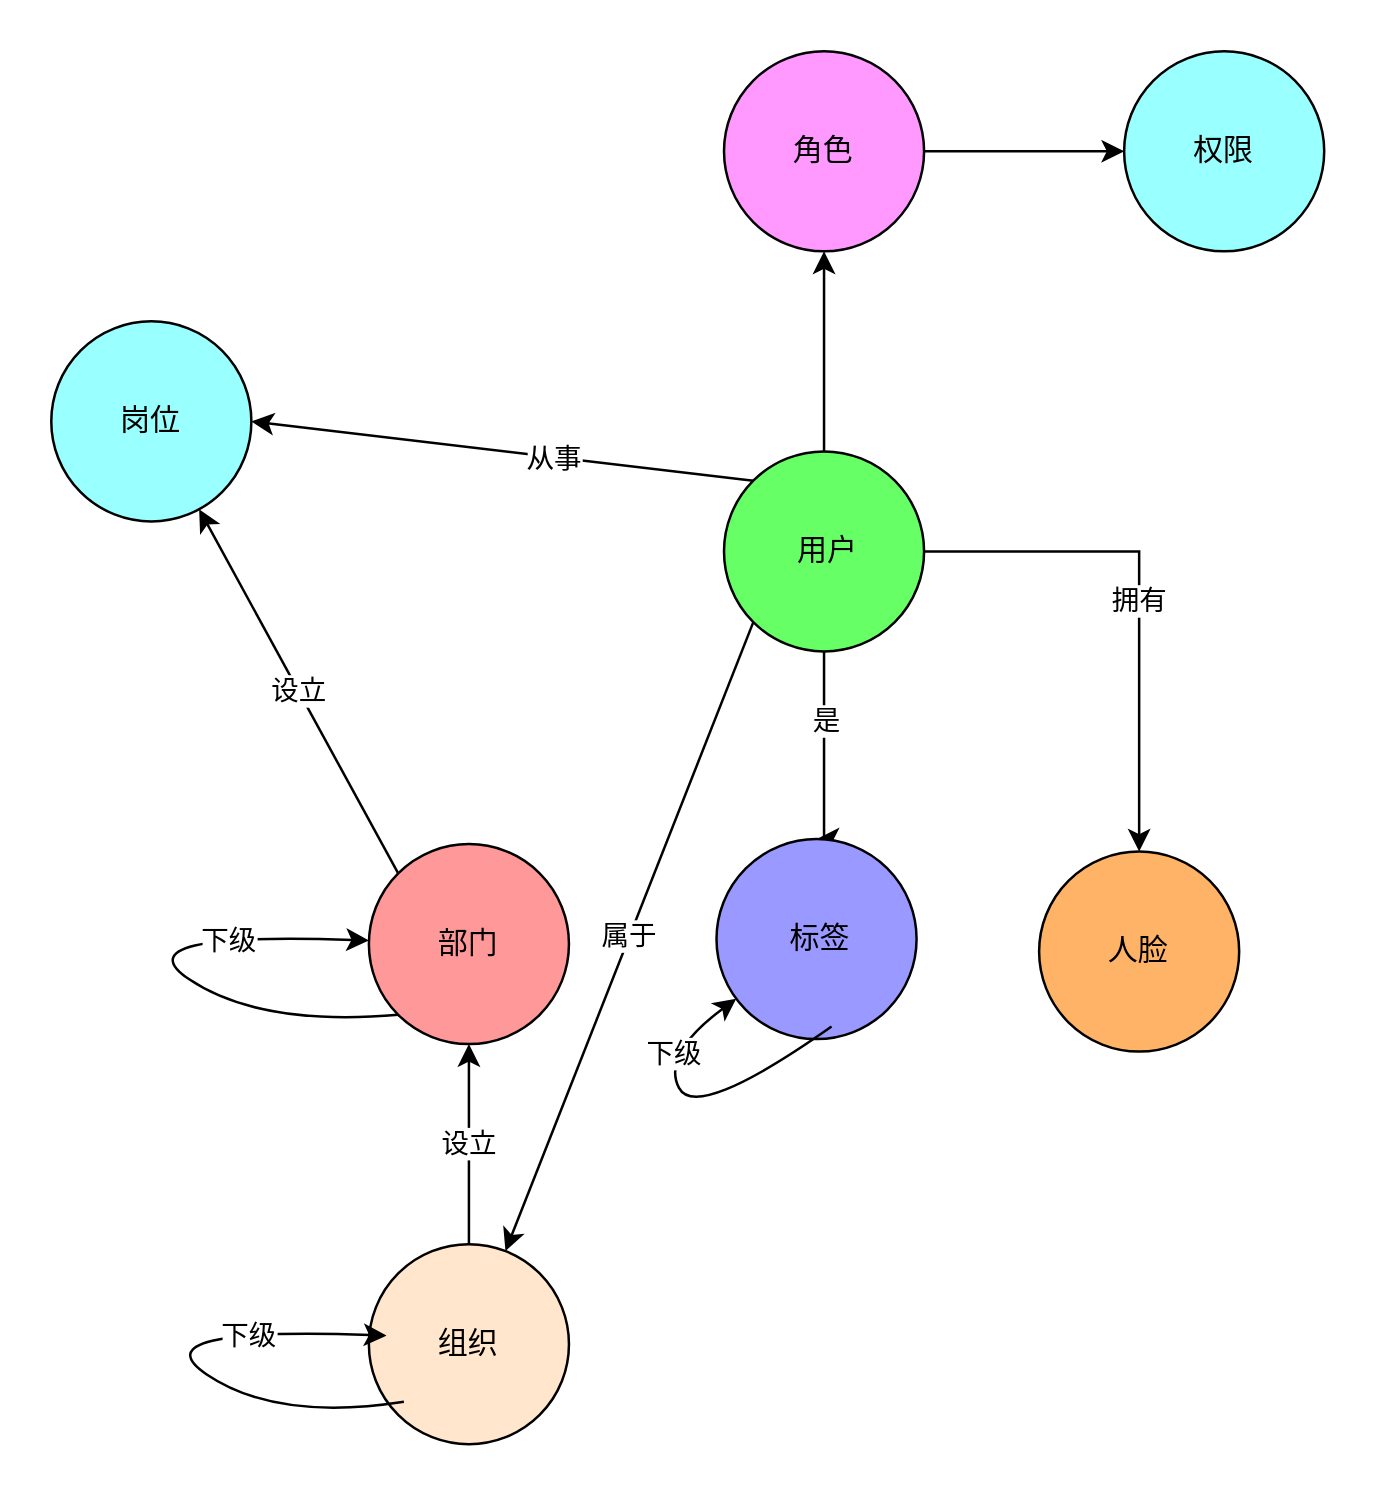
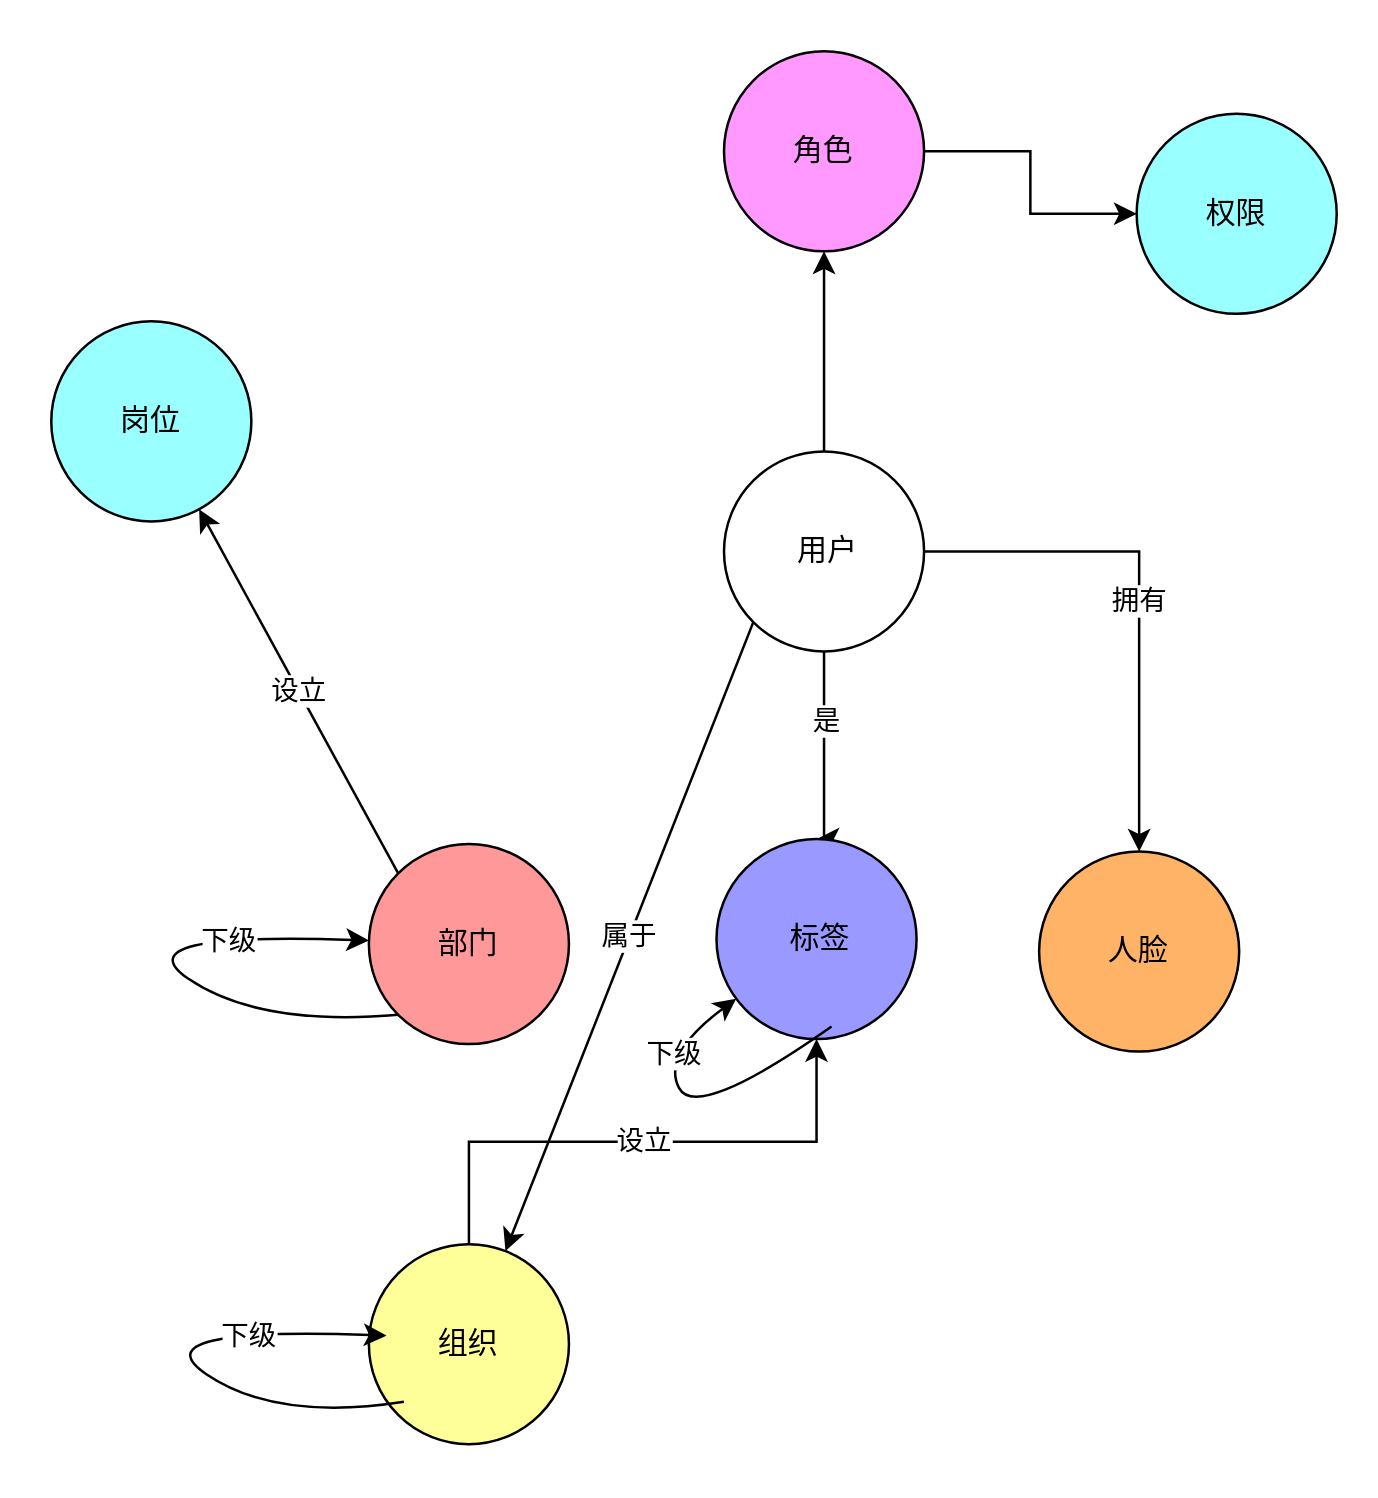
  <mxCell id="0" />
  <mxCell id="1" parent="0" />
  <mxCell id="2" value="" style="edgeStyle=orthogonalEdgeStyle;rounded=0;orthogonalLoop=1;jettySize=auto;html=1;" edge="1" parent="1" source="7" target="8"><mxGeometry relative="1" as="geometry" /></mxCell>
  <mxCell id="3" value="拥有" style="edgeLabel;html=1;align=center;verticalAlign=middle;resizable=0;points=[];" vertex="1" connectable="0" parent="2"><mxGeometry x="0.015" y="-1" relative="1" as="geometry"><mxPoint as="offset" /></mxGeometry></mxCell>
  <mxCell id="4" value="" style="edgeStyle=orthogonalEdgeStyle;rounded=0;orthogonalLoop=1;jettySize=auto;html=1;exitX=0.5;exitY=1;exitDx=0;exitDy=0;entryX=0.5;entryY=0;entryDx=0;entryDy=0;" edge="1" parent="1" source="7" target="9"><mxGeometry relative="1" as="geometry"><mxPoint x="389" y="318" as="sourcePoint" /><mxPoint x="258" y="324" as="targetPoint" /><Array as="points"><mxPoint x="329" y="291" /><mxPoint x="329" y="291" /></Array></mxGeometry></mxCell>
  <mxCell id="5" value="是" style="edgeLabel;html=1;align=center;verticalAlign=middle;resizable=0;points=[];" vertex="1" connectable="0" parent="4"><mxGeometry x="-0.3" relative="1" as="geometry"><mxPoint as="offset" /></mxGeometry></mxCell>
  <mxCell id="6" value="" style="edgeStyle=orthogonalEdgeStyle;rounded=0;orthogonalLoop=1;jettySize=auto;html=1;" edge="1" parent="1" source="7" target="16"><mxGeometry relative="1" as="geometry" /></mxCell>
- <mxCell id="7" value="&amp;nbsp;用户" style="ellipse;whiteSpace=wrap;html=1;aspect=fixed;fillColor=#66FF66;" vertex="1" parent="1"><mxGeometry x="289" y="180" width="80" height="80" as="geometry" /></mxCell>
+ <mxCell id="7" value="&amp;nbsp;用户" style="ellipse;whiteSpace=wrap;html=1;aspect=fixed;fillColor=#ffffff;" vertex="1" parent="1"><mxGeometry x="289" y="180" width="80" height="80" as="geometry" /></mxCell>
  <mxCell id="8" value="人脸" style="ellipse;whiteSpace=wrap;html=1;aspect=fixed;fillColor=#FFB366;" vertex="1" parent="1"><mxGeometry x="415" y="340" width="80" height="80" as="geometry" /></mxCell>
  <mxCell id="9" value="&amp;nbsp;标签" style="ellipse;whiteSpace=wrap;html=1;aspect=fixed;fillColor=#9999FF;" vertex="1" parent="1"><mxGeometry x="286" y="335" width="80" height="80" as="geometry" /></mxCell>
- <mxCell id="10" value="设立" style="edgeStyle=orthogonalEdgeStyle;rounded=0;orthogonalLoop=1;jettySize=auto;html=1;entryX=0.5;entryY=1;entryDx=0;entryDy=0;exitX=0.5;exitY=0;exitDx=0;exitDy=0;" edge="1" parent="1" source="12" target="11"><mxGeometry relative="1" as="geometry"><mxPoint x="247" y="491" as="sourcePoint" /></mxGeometry></mxCell>
+ <mxCell id="10" value="设立" style="edgeStyle=orthogonalEdgeStyle;rounded=0;orthogonalLoop=1;jettySize=auto;html=1;exitX=0.5;exitY=0;exitDx=0;exitDy=0;" edge="1" parent="1" source="12" target="9"><mxGeometry relative="1" as="geometry"><mxPoint x="247" y="491" as="sourcePoint" /></mxGeometry></mxCell>
  <mxCell id="11" value="部门" style="ellipse;whiteSpace=wrap;html=1;aspect=fixed;fillColor=#FF9999;" vertex="1" parent="1"><mxGeometry x="147" y="337" width="80" height="80" as="geometry" /></mxCell>
- <mxCell id="12" value="组织" style="ellipse;whiteSpace=wrap;html=1;aspect=fixed;fillColor=#ffe6cc;" vertex="1" parent="1"><mxGeometry x="147" y="497" width="80" height="80" as="geometry" /></mxCell>
+ <mxCell id="12" value="组织" style="ellipse;whiteSpace=wrap;html=1;aspect=fixed;fillColor=#FFFF99;" vertex="1" parent="1"><mxGeometry x="147" y="497" width="80" height="80" as="geometry" /></mxCell>
  <mxCell id="13" value="" style="curved=1;endArrow=classic;html=1;rounded=0;exitX=0;exitY=1;exitDx=0;exitDy=0;" edge="1" parent="1" source="11" target="11"><mxGeometry width="50" height="50" relative="1" as="geometry"><mxPoint x="64" y="381" as="sourcePoint" /><mxPoint x="114" y="331" as="targetPoint" /><Array as="points"><mxPoint x="103" y="410" /><mxPoint x="47" y="372" /></Array></mxGeometry></mxCell>
  <mxCell id="14" value="下级" style="edgeLabel;html=1;align=center;verticalAlign=middle;resizable=0;points=[];" vertex="1" connectable="0" parent="13"><mxGeometry x="0.491" y="-2" relative="1" as="geometry"><mxPoint as="offset" /></mxGeometry></mxCell>
  <mxCell id="15" value="" style="edgeStyle=orthogonalEdgeStyle;rounded=0;orthogonalLoop=1;jettySize=auto;html=1;" edge="1" parent="1" source="16" target="17"><mxGeometry relative="1" as="geometry" /></mxCell>
  <mxCell id="16" value="角色" style="ellipse;whiteSpace=wrap;html=1;aspect=fixed;fillColor=#FF99FF;" vertex="1" parent="1"><mxGeometry x="289" y="20" width="80" height="80" as="geometry" /></mxCell>
- <mxCell id="17" value="权限" style="ellipse;whiteSpace=wrap;html=1;aspect=fixed;fillColor=#99FFFF;" vertex="1" parent="1"><mxGeometry x="449" y="20" width="80" height="80" as="geometry" /></mxCell>
+ <mxCell id="17" value="权限" style="ellipse;whiteSpace=wrap;html=1;aspect=fixed;fillColor=#99FFFF;" vertex="1" parent="1"><mxGeometry x="454" y="45" width="80" height="80" as="geometry" /></mxCell>
  <mxCell id="18" value="岗位" style="ellipse;whiteSpace=wrap;html=1;aspect=fixed;fillColor=#99FFFF;" vertex="1" parent="1"><mxGeometry x="20" y="128" width="80" height="80" as="geometry" /></mxCell>
  <mxCell id="19" value="设立" style="endArrow=classic;html=1;rounded=0;exitX=0;exitY=0;exitDx=0;exitDy=0;" edge="1" parent="1" source="11" target="18"><mxGeometry width="50" height="50" relative="1" as="geometry"><mxPoint x="101" y="314" as="sourcePoint" /><mxPoint x="151" y="264" as="targetPoint" /></mxGeometry></mxCell>
- <mxCell id="20" value="" style="endArrow=classic;html=1;rounded=0;exitX=0;exitY=0;exitDx=0;exitDy=0;entryX=1;entryY=0.5;entryDx=0;entryDy=0;" edge="1" parent="1" source="7" target="18"><mxGeometry width="50" height="50" relative="1" as="geometry"><mxPoint x="161" y="109" as="sourcePoint" /><mxPoint x="211" y="59" as="targetPoint" /></mxGeometry></mxCell>
- <mxCell id="21" value="从事" style="edgeLabel;html=1;align=center;verticalAlign=middle;resizable=0;points=[];" vertex="1" connectable="0" parent="20"><mxGeometry x="-0.196" relative="1" as="geometry"><mxPoint as="offset" /></mxGeometry></mxCell>
  <mxCell id="22" value="" style="curved=1;endArrow=classic;html=1;rounded=0;" edge="1" parent="1" target="9"><mxGeometry width="50" height="50" relative="1" as="geometry"><mxPoint x="332" y="410" as="sourcePoint" /><mxPoint x="322.025" y="413.572" as="targetPoint" /><Array as="points"><mxPoint x="278" y="448" /><mxPoint x="264" y="421" /></Array></mxGeometry></mxCell>
  <mxCell id="23" value="下级" style="edgeLabel;html=1;align=center;verticalAlign=middle;resizable=0;points=[];" vertex="1" connectable="0" parent="22"><mxGeometry x="0.491" y="-2" relative="1" as="geometry"><mxPoint as="offset" /></mxGeometry></mxCell>
  <mxCell id="24" value="" style="curved=1;endArrow=classic;html=1;rounded=0;" edge="1" parent="1"><mxGeometry width="50" height="50" relative="1" as="geometry"><mxPoint x="161" y="560" as="sourcePoint" /><mxPoint x="154.025" y="533.572" as="targetPoint" /><Array as="points"><mxPoint x="110" y="568" /><mxPoint x="54" y="530" /></Array></mxGeometry></mxCell>
  <mxCell id="25" value="下级" style="edgeLabel;html=1;align=center;verticalAlign=middle;resizable=0;points=[];" vertex="1" connectable="0" parent="24"><mxGeometry x="0.491" y="-2" relative="1" as="geometry"><mxPoint as="offset" /></mxGeometry></mxCell>
  <mxCell id="26" value="属于" style="endArrow=classic;html=1;rounded=0;exitX=0;exitY=1;exitDx=0;exitDy=0;" edge="1" parent="1" source="7" target="12"><mxGeometry width="50" height="50" relative="1" as="geometry"><mxPoint x="325" y="304" as="sourcePoint" /><mxPoint x="375" y="254" as="targetPoint" /></mxGeometry></mxCell>
